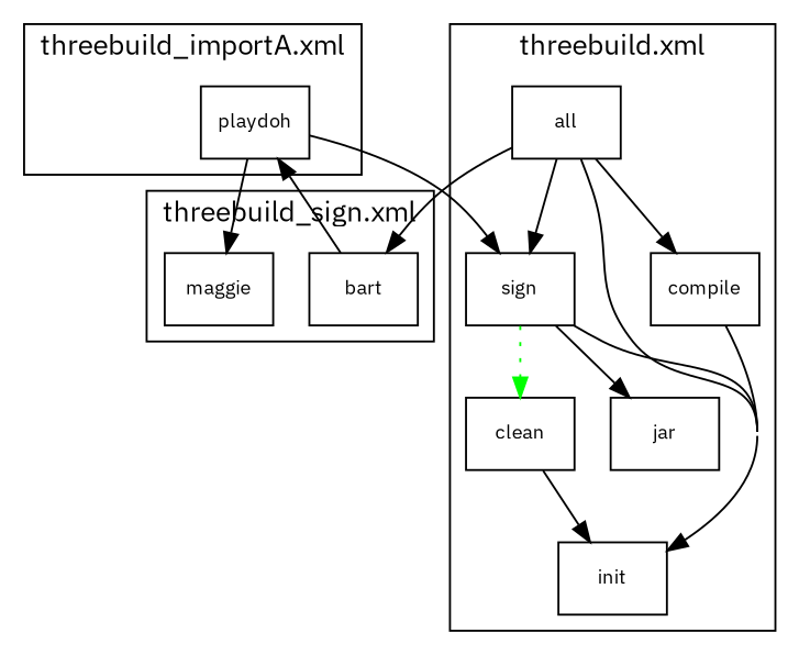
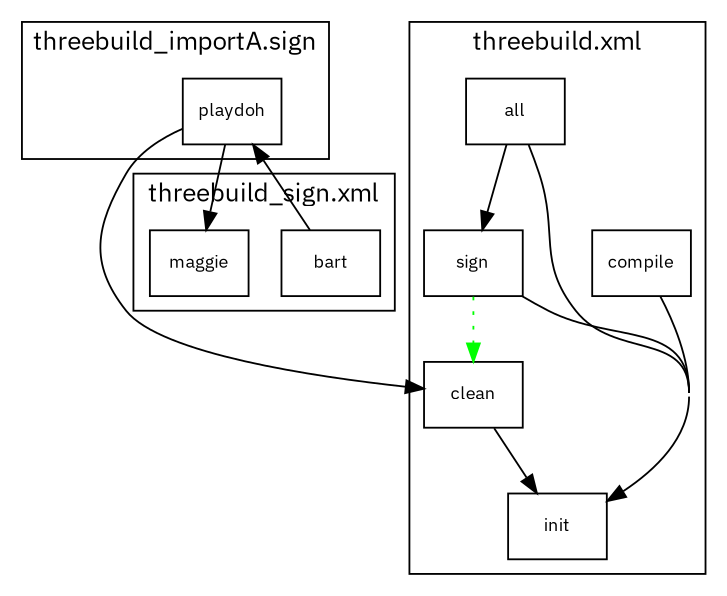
  digraph {
    concentrate=true
    fontname="IBM Plex Sans"
    rankdir=TB
    node [color=black fontname="IBM Plex Sans" fontsize=10 shape=box]
    edge [fontname="IBM Plex Sans" fontsize=8]
    n1 [label=compile]
    n2 [label=init]
    n3 [label=clean]
    n4 [label=all]
    n5 [label=sign]
-   n6 [label=jar]
    n7 [label=playdoh]
    n8 [label=bart]
    n9 [label=maggie]
    subgraph cluster_1 {
      label="threebuild.xml"
      n1
      n2
      n3
      n4
      n5
-     n6
    }
    subgraph cluster_2 {
-     label="threebuild_importA.xml"
+     label="threebuild_importA.sign"
      n7
    }
    subgraph cluster_3 {
      label="threebuild_sign.xml"
      n8
      n9
    }
    n1 -> n2
    n3 -> n2
-   n4 -> n1
    n4 -> n2
    n4 -> n5
-   n4 -> n8
    n5 -> n2
    n5 -> n3 [color=green style=dotted]
-   n5 -> n6
-   n7 -> n5
+   n7 -> n3
    n7 -> n9
    n8 -> n7
  }
